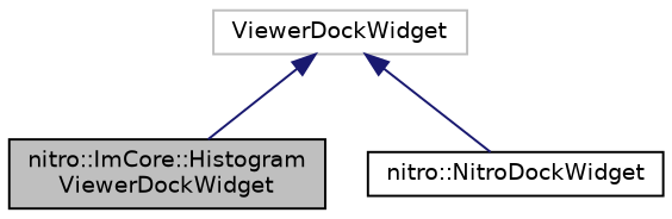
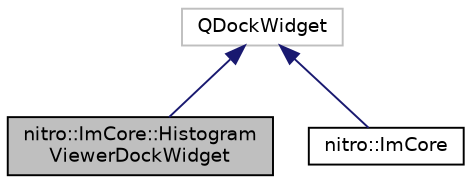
  digraph {
    node [color=black fillcolor=white fontname=Helvetica fontsize=10 shape=record style=filled]
    edge [color=midnightblue dir=back fontname=Helvetica fontsize=10 labelfontname=Helvetica labelfontsize=10 style=solid]
    n1 [fillcolor=grey75 fontcolor=black height=0.2 label="nitro::ImCore::Histogram\lViewerDockWidget" width=0.4]
-   n2 [height=0.2 label="nitro::NitroDockWidget" width=0.4]
-   n3 [color=grey75 height=0.2 label=ViewerDockWidget width=0.4]
+   n2 [height=0.2 label="nitro::ImCore" width=0.4]
+   n3 [color=grey75 height=0.2 label=QDockWidget width=0.4]
    n3 -> n1
    n3 -> n2
  }
